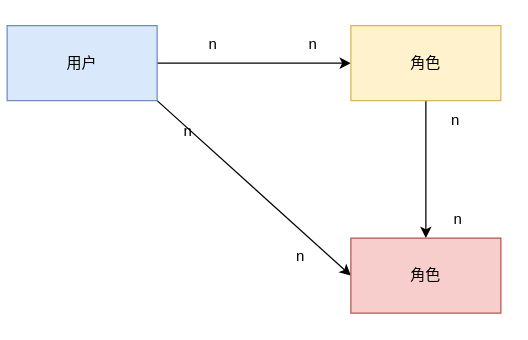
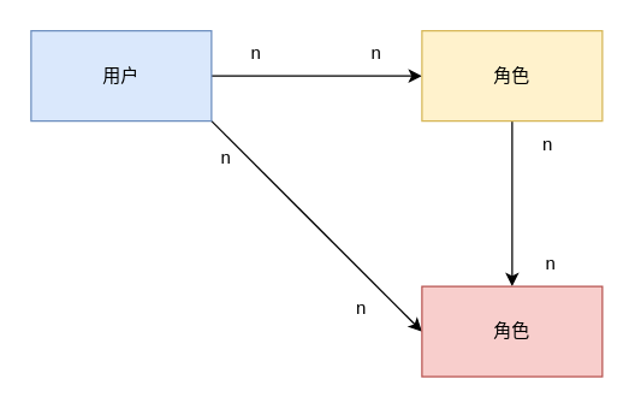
  <mxCell id="0" />
  <mxCell id="1" parent="0" />
  <mxCell id="2" value="" style="edgeStyle=orthogonalEdgeStyle;rounded=0;orthogonalLoop=1;jettySize=auto;html=1;" edge="1" parent="1" source="4" target="6"><mxGeometry relative="1" as="geometry" /></mxCell>
  <mxCell id="3" style="rounded=0;orthogonalLoop=1;jettySize=auto;html=1;exitX=1;exitY=1;exitDx=0;exitDy=0;entryX=0;entryY=0.5;entryDx=0;entryDy=0;" edge="1" parent="1" source="4" target="9"><mxGeometry relative="1" as="geometry" /></mxCell>
- <mxCell id="4" value="用户" style="rounded=0;whiteSpace=wrap;html=1;fillColor=#dae8fc;strokeColor=#6c8ebf;" vertex="1" parent="1"><mxGeometry x="5" y="20" width="120" height="60" as="geometry" /></mxCell>
+ <mxCell id="4" value="用户" style="rounded=0;whiteSpace=wrap;html=1;fillColor=#dae8fc;strokeColor=#6c8ebf;" vertex="1" parent="1"><mxGeometry x="20" y="20" width="120" height="60" as="geometry" /></mxCell>
  <mxCell id="5" value="" style="edgeStyle=orthogonalEdgeStyle;rounded=0;orthogonalLoop=1;jettySize=auto;html=1;" edge="1" parent="1" source="6" target="9"><mxGeometry relative="1" as="geometry" /></mxCell>
  <mxCell id="6" value="角色" style="rounded=0;whiteSpace=wrap;html=1;fillColor=#fff2cc;strokeColor=#d6b656;" vertex="1" parent="1"><mxGeometry x="280" y="20" width="120" height="60" as="geometry" /></mxCell>
  <mxCell id="7" value="n" style="text;html=1;strokeColor=none;fillColor=none;align=center;verticalAlign=middle;whiteSpace=wrap;rounded=0;" vertex="1" parent="1"><mxGeometry x="140" y="20" width="60" height="30" as="geometry" /></mxCell>
  <mxCell id="8" value="n" style="text;html=1;strokeColor=none;fillColor=none;align=center;verticalAlign=middle;whiteSpace=wrap;rounded=0;" vertex="1" parent="1"><mxGeometry x="220" y="20" width="60" height="30" as="geometry" /></mxCell>
  <mxCell id="9" value="角色" style="rounded=0;whiteSpace=wrap;html=1;fillColor=#f8cecc;strokeColor=#b85450;" vertex="1" parent="1"><mxGeometry x="280" y="190" width="120" height="60" as="geometry" /></mxCell>
  <mxCell id="10" value="n" style="text;html=1;strokeColor=none;fillColor=none;align=center;verticalAlign=middle;whiteSpace=wrap;rounded=0;" vertex="1" parent="1"><mxGeometry x="120" y="90" width="60" height="30" as="geometry" /></mxCell>
  <mxCell id="11" value="n" style="text;html=1;strokeColor=none;fillColor=none;align=center;verticalAlign=middle;whiteSpace=wrap;rounded=0;" vertex="1" parent="1"><mxGeometry x="210" y="190" width="60" height="30" as="geometry" /></mxCell>
  <mxCell id="12" value="n" style="text;html=1;strokeColor=none;fillColor=none;align=center;verticalAlign=middle;whiteSpace=wrap;rounded=0;" vertex="1" parent="1"><mxGeometry x="334" y="81" width="60" height="30" as="geometry" /></mxCell>
  <mxCell id="13" value="n" style="text;html=1;strokeColor=none;fillColor=none;align=center;verticalAlign=middle;whiteSpace=wrap;rounded=0;" vertex="1" parent="1"><mxGeometry x="336" y="160" width="60" height="30" as="geometry" /></mxCell>
